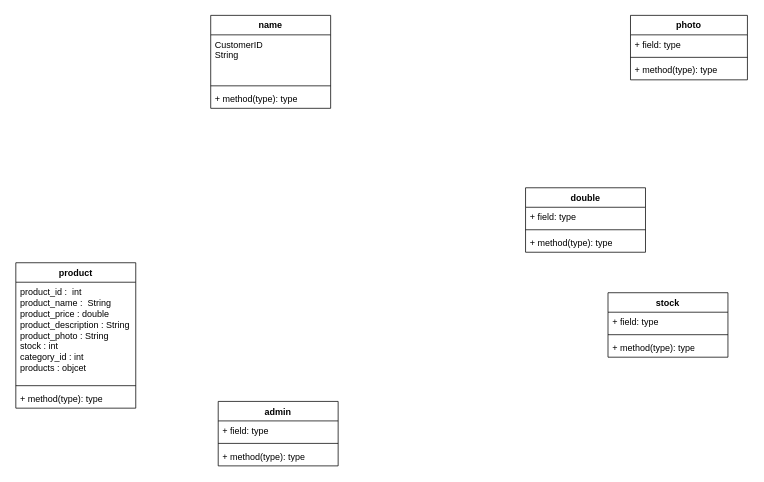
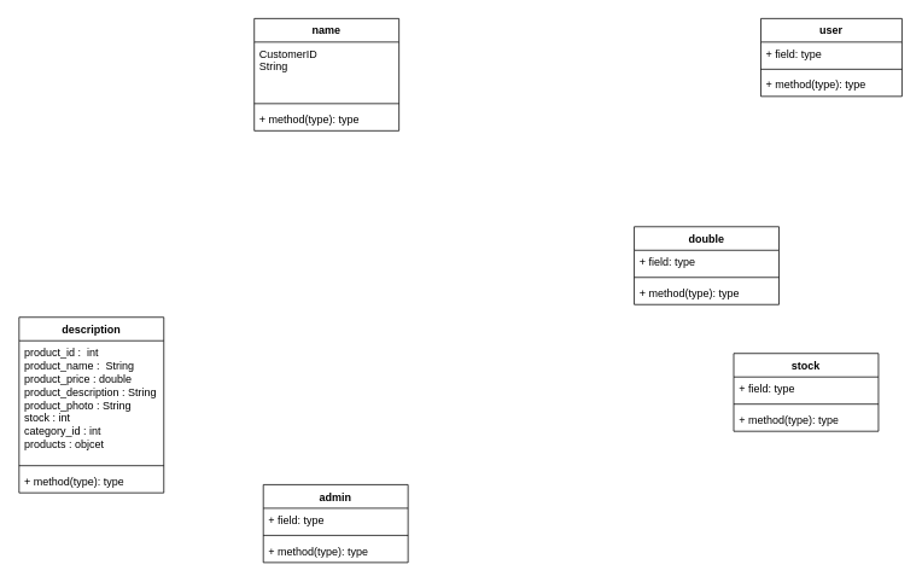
  <mxCell id="0" />
  <mxCell id="1" parent="0" />
  <mxCell id="2" value="name" style="swimlane;fontStyle=1;align=center;verticalAlign=top;childLayout=stackLayout;horizontal=1;startSize=26;horizontalStack=0;resizeParent=1;resizeParentMax=0;resizeLast=0;collapsible=1;marginBottom=0;whiteSpace=wrap;html=1;" vertex="1" parent="1"><mxGeometry x="280" y="20" width="160" height="124" as="geometry" /></mxCell>
  <mxCell id="3" value="CustomerID&lt;br&gt;String" style="text;strokeColor=none;fillColor=none;align=left;verticalAlign=top;spacingLeft=4;spacingRight=4;overflow=hidden;rotatable=0;points=[[0,0.5],[1,0.5]];portConstraint=eastwest;whiteSpace=wrap;html=1;" vertex="1" parent="2"><mxGeometry y="26" width="160" height="64" as="geometry" /></mxCell>
  <mxCell id="4" value="" style="line;strokeWidth=1;fillColor=none;align=left;verticalAlign=middle;spacingTop=-1;spacingLeft=3;spacingRight=3;rotatable=0;labelPosition=right;points=[];portConstraint=eastwest;strokeColor=inherit;" vertex="1" parent="2"><mxGeometry y="90" width="160" height="8" as="geometry" /></mxCell>
  <mxCell id="5" value="+ method(type): type" style="text;strokeColor=none;fillColor=none;align=left;verticalAlign=top;spacingLeft=4;spacingRight=4;overflow=hidden;rotatable=0;points=[[0,0.5],[1,0.5]];portConstraint=eastwest;whiteSpace=wrap;html=1;" vertex="1" parent="2"><mxGeometry y="98" width="160" height="26" as="geometry" /></mxCell>
- <mxCell id="6" value="photo" style="swimlane;fontStyle=1;align=center;verticalAlign=top;childLayout=stackLayout;horizontal=1;startSize=26;horizontalStack=0;resizeParent=1;resizeParentMax=0;resizeLast=0;collapsible=1;marginBottom=0;whiteSpace=wrap;html=1;" vertex="1" parent="1"><mxGeometry x="840" y="20" width="156" height="86" as="geometry" /></mxCell>
+ <mxCell id="6" value="user" style="swimlane;fontStyle=1;align=center;verticalAlign=top;childLayout=stackLayout;horizontal=1;startSize=26;horizontalStack=0;resizeParent=1;resizeParentMax=0;resizeLast=0;collapsible=1;marginBottom=0;whiteSpace=wrap;html=1;" vertex="1" parent="1"><mxGeometry x="840" y="20" width="156" height="86" as="geometry" /></mxCell>
  <mxCell id="7" value="+ field: type" style="text;strokeColor=none;fillColor=none;align=left;verticalAlign=top;spacingLeft=4;spacingRight=4;overflow=hidden;rotatable=0;points=[[0,0.5],[1,0.5]];portConstraint=eastwest;whiteSpace=wrap;html=1;" vertex="1" parent="6"><mxGeometry y="26" width="156" height="26" as="geometry" /></mxCell>
  <mxCell id="8" value="" style="line;strokeWidth=1;fillColor=none;align=left;verticalAlign=middle;spacingTop=-1;spacingLeft=3;spacingRight=3;rotatable=0;labelPosition=right;points=[];portConstraint=eastwest;strokeColor=inherit;" vertex="1" parent="6"><mxGeometry y="52" width="156" height="8" as="geometry" /></mxCell>
  <mxCell id="9" value="+ method(type): type" style="text;strokeColor=none;fillColor=none;align=left;verticalAlign=top;spacingLeft=4;spacingRight=4;overflow=hidden;rotatable=0;points=[[0,0.5],[1,0.5]];portConstraint=eastwest;whiteSpace=wrap;html=1;" vertex="1" parent="6"><mxGeometry y="60" width="156" height="26" as="geometry" /></mxCell>
- <mxCell id="10" value="product" style="swimlane;fontStyle=1;align=center;verticalAlign=top;childLayout=stackLayout;horizontal=1;startSize=26;horizontalStack=0;resizeParent=1;resizeParentMax=0;resizeLast=0;collapsible=1;marginBottom=0;whiteSpace=wrap;html=1;" vertex="1" parent="1"><mxGeometry x="20" y="350" width="160" height="194" as="geometry" /></mxCell>
+ <mxCell id="10" value="description" style="swimlane;fontStyle=1;align=center;verticalAlign=top;childLayout=stackLayout;horizontal=1;startSize=26;horizontalStack=0;resizeParent=1;resizeParentMax=0;resizeLast=0;collapsible=1;marginBottom=0;whiteSpace=wrap;html=1;" vertex="1" parent="1"><mxGeometry x="20" y="350" width="160" height="194" as="geometry" /></mxCell>
  <mxCell id="11" value="product_id :&amp;nbsp; int&lt;br&gt;product_name :&amp;nbsp; String&lt;br&gt;product_price : double&lt;br&gt;product_description : String&amp;nbsp;&lt;br&gt;product_photo : String&lt;br&gt;stock : int&lt;br&gt;category_id : int&lt;br&gt;products : objcet" style="text;strokeColor=none;fillColor=none;align=left;verticalAlign=top;spacingLeft=4;spacingRight=4;overflow=hidden;rotatable=0;points=[[0,0.5],[1,0.5]];portConstraint=eastwest;whiteSpace=wrap;html=1;" vertex="1" parent="10"><mxGeometry y="26" width="160" height="134" as="geometry" /></mxCell>
  <mxCell id="12" value="" style="line;strokeWidth=1;fillColor=none;align=left;verticalAlign=middle;spacingTop=-1;spacingLeft=3;spacingRight=3;rotatable=0;labelPosition=right;points=[];portConstraint=eastwest;strokeColor=inherit;" vertex="1" parent="10"><mxGeometry y="160" width="160" height="8" as="geometry" /></mxCell>
  <mxCell id="13" value="+ method(type): type" style="text;strokeColor=none;fillColor=none;align=left;verticalAlign=top;spacingLeft=4;spacingRight=4;overflow=hidden;rotatable=0;points=[[0,0.5],[1,0.5]];portConstraint=eastwest;whiteSpace=wrap;html=1;" vertex="1" parent="10"><mxGeometry y="168" width="160" height="26" as="geometry" /></mxCell>
  <mxCell id="14" value="admin" style="swimlane;fontStyle=1;align=center;verticalAlign=top;childLayout=stackLayout;horizontal=1;startSize=26;horizontalStack=0;resizeParent=1;resizeParentMax=0;resizeLast=0;collapsible=1;marginBottom=0;whiteSpace=wrap;html=1;" vertex="1" parent="1"><mxGeometry x="290" y="535" width="160" height="86" as="geometry" /></mxCell>
  <mxCell id="15" value="+ field: type" style="text;strokeColor=none;fillColor=none;align=left;verticalAlign=top;spacingLeft=4;spacingRight=4;overflow=hidden;rotatable=0;points=[[0,0.5],[1,0.5]];portConstraint=eastwest;whiteSpace=wrap;html=1;" vertex="1" parent="14"><mxGeometry y="26" width="160" height="26" as="geometry" /></mxCell>
  <mxCell id="16" value="" style="line;strokeWidth=1;fillColor=none;align=left;verticalAlign=middle;spacingTop=-1;spacingLeft=3;spacingRight=3;rotatable=0;labelPosition=right;points=[];portConstraint=eastwest;strokeColor=inherit;" vertex="1" parent="14"><mxGeometry y="52" width="160" height="8" as="geometry" /></mxCell>
  <mxCell id="17" value="+ method(type): type" style="text;strokeColor=none;fillColor=none;align=left;verticalAlign=top;spacingLeft=4;spacingRight=4;overflow=hidden;rotatable=0;points=[[0,0.5],[1,0.5]];portConstraint=eastwest;whiteSpace=wrap;html=1;" vertex="1" parent="14"><mxGeometry y="60" width="160" height="26" as="geometry" /></mxCell>
  <mxCell id="18" value="stock" style="swimlane;fontStyle=1;align=center;verticalAlign=top;childLayout=stackLayout;horizontal=1;startSize=26;horizontalStack=0;resizeParent=1;resizeParentMax=0;resizeLast=0;collapsible=1;marginBottom=0;whiteSpace=wrap;html=1;" vertex="1" parent="1"><mxGeometry x="810" y="390" width="160" height="86" as="geometry" /></mxCell>
  <mxCell id="19" value="+ field: type" style="text;strokeColor=none;fillColor=none;align=left;verticalAlign=top;spacingLeft=4;spacingRight=4;overflow=hidden;rotatable=0;points=[[0,0.5],[1,0.5]];portConstraint=eastwest;whiteSpace=wrap;html=1;" vertex="1" parent="18"><mxGeometry y="26" width="160" height="26" as="geometry" /></mxCell>
  <mxCell id="20" value="" style="line;strokeWidth=1;fillColor=none;align=left;verticalAlign=middle;spacingTop=-1;spacingLeft=3;spacingRight=3;rotatable=0;labelPosition=right;points=[];portConstraint=eastwest;strokeColor=inherit;" vertex="1" parent="18"><mxGeometry y="52" width="160" height="8" as="geometry" /></mxCell>
  <mxCell id="21" value="+ method(type): type" style="text;strokeColor=none;fillColor=none;align=left;verticalAlign=top;spacingLeft=4;spacingRight=4;overflow=hidden;rotatable=0;points=[[0,0.5],[1,0.5]];portConstraint=eastwest;whiteSpace=wrap;html=1;" vertex="1" parent="18"><mxGeometry y="60" width="160" height="26" as="geometry" /></mxCell>
  <mxCell id="22" value="double" style="swimlane;fontStyle=1;align=center;verticalAlign=top;childLayout=stackLayout;horizontal=1;startSize=26;horizontalStack=0;resizeParent=1;resizeParentMax=0;resizeLast=0;collapsible=1;marginBottom=0;whiteSpace=wrap;html=1;" vertex="1" parent="1"><mxGeometry x="700" y="250" width="160" height="86" as="geometry" /></mxCell>
  <mxCell id="23" value="+ field: type" style="text;strokeColor=none;fillColor=none;align=left;verticalAlign=top;spacingLeft=4;spacingRight=4;overflow=hidden;rotatable=0;points=[[0,0.5],[1,0.5]];portConstraint=eastwest;whiteSpace=wrap;html=1;" vertex="1" parent="22"><mxGeometry y="26" width="160" height="26" as="geometry" /></mxCell>
  <mxCell id="24" value="" style="line;strokeWidth=1;fillColor=none;align=left;verticalAlign=middle;spacingTop=-1;spacingLeft=3;spacingRight=3;rotatable=0;labelPosition=right;points=[];portConstraint=eastwest;strokeColor=inherit;" vertex="1" parent="22"><mxGeometry y="52" width="160" height="8" as="geometry" /></mxCell>
  <mxCell id="25" value="+ method(type): type" style="text;strokeColor=none;fillColor=none;align=left;verticalAlign=top;spacingLeft=4;spacingRight=4;overflow=hidden;rotatable=0;points=[[0,0.5],[1,0.5]];portConstraint=eastwest;whiteSpace=wrap;html=1;" vertex="1" parent="22"><mxGeometry y="60" width="160" height="26" as="geometry" /></mxCell>
